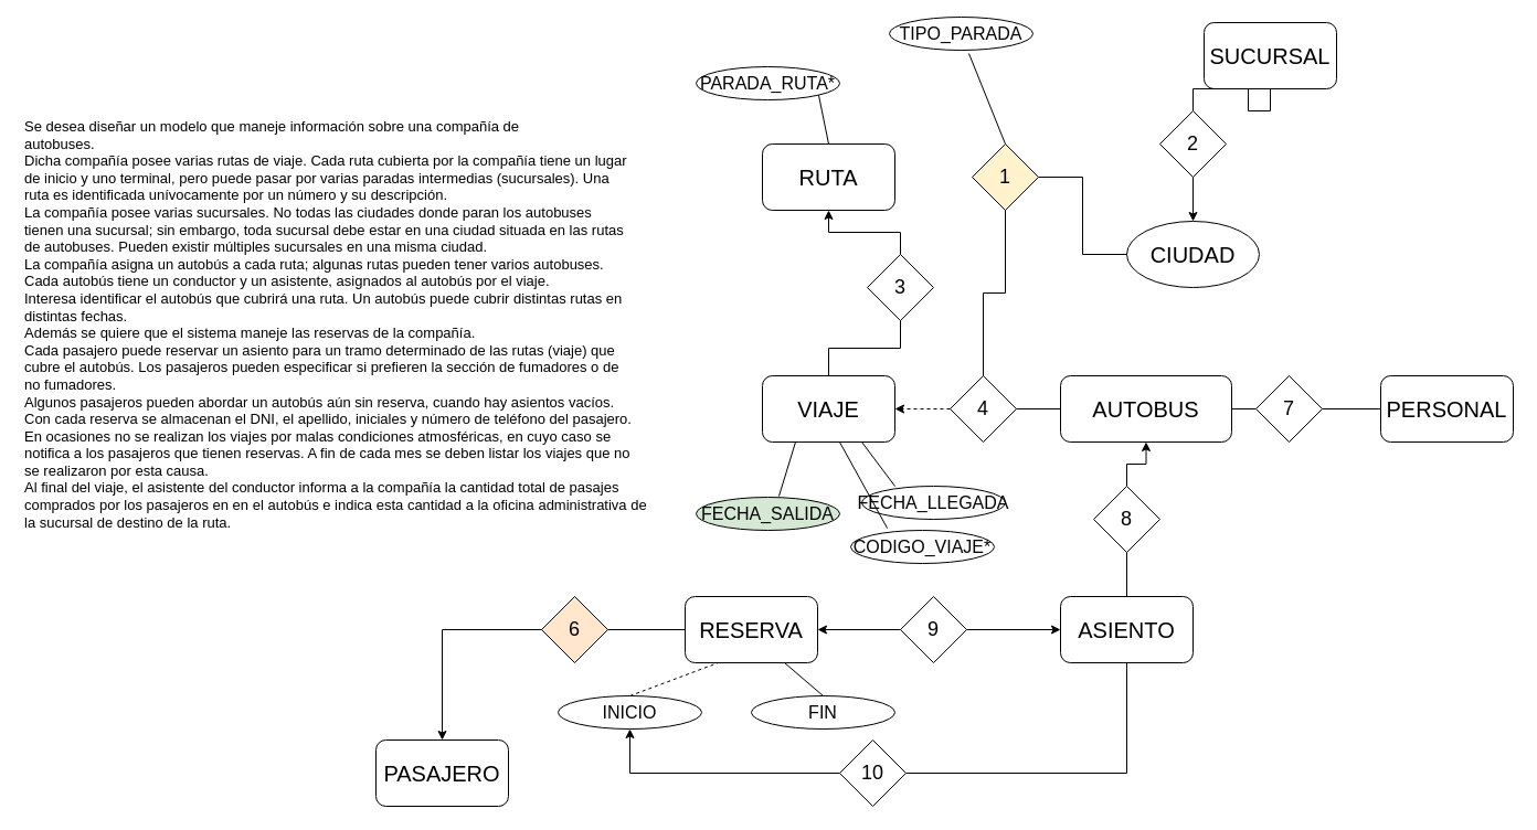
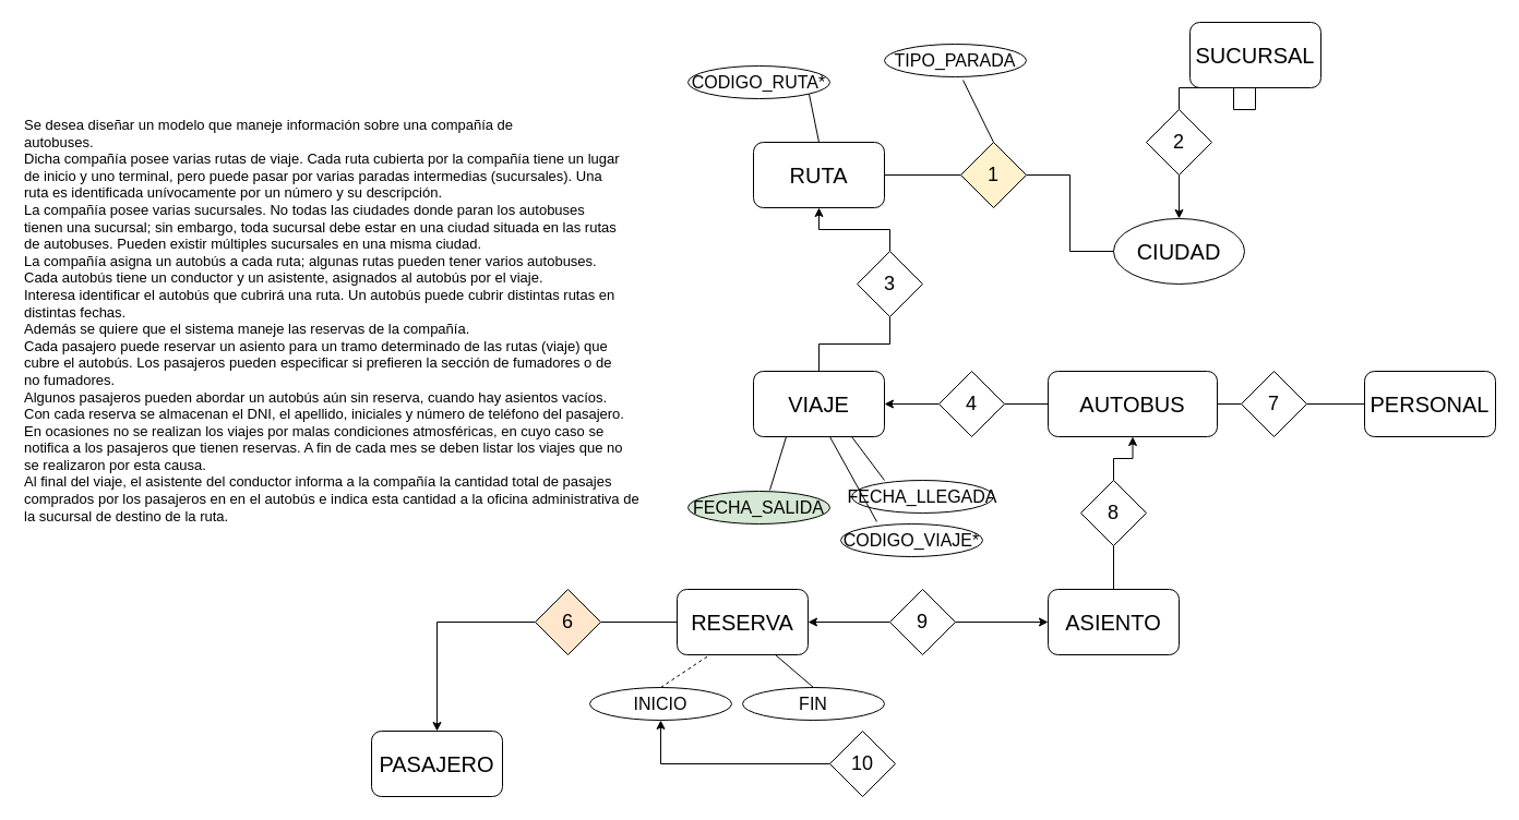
  <mxCell id="0" />
  <mxCell id="1" parent="0" />
  <mxCell id="2" value="Se desea diseñar un modelo que maneje información sobre una compañía de&lt;br&gt;autobuses.&lt;br&gt;Dicha compañía posee varias rutas de viaje. Cada ruta cubierta por la compañía tiene un lugar&lt;br&gt;de inicio y uno terminal, pero puede pasar por varias paradas intermedias (sucursales). Una&lt;br&gt;ruta es identificada unívocamente por un número y su descripción.&lt;br&gt;La compañía posee varias sucursales. No todas las ciudades donde paran los autobuses&lt;br&gt;tienen una sucursal; sin embargo, toda sucursal debe estar en una ciudad situada en las rutas&lt;br&gt;de autobuses. Pueden existir múltiples sucursales en una misma ciudad.&lt;br&gt;La compañía asigna un autobús a cada ruta; algunas rutas pueden tener varios autobuses.&lt;br&gt;Cada autobús tiene un conductor y un asistente, asignados al autobús por el viaje.&lt;br&gt;Interesa identificar el autobús que cubrirá una ruta. Un autobús puede cubrir distintas rutas en&lt;br&gt;distintas fechas.&lt;br&gt;Además se quiere que el sistema maneje las reservas de la compañía.&lt;br&gt;Cada pasajero puede reservar un asiento para un tramo determinado de las rutas (viaje) que&lt;br&gt;cubre el autobús. Los pasajeros pueden especificar si prefieren la sección de fumadores o de&lt;br&gt;no fumadores.&lt;br&gt;Algunos pasajeros pueden abordar un autobús aún sin reserva, cuando hay asientos vacíos.&lt;br&gt;Con cada reserva se almacenan el DNI, el apellido, iniciales y número de teléfono del pasajero.&lt;br&gt;En ocasiones no se realizan los viajes por malas condiciones atmosféricas, en cuyo caso se&lt;br&gt;notifica a los pasajeros que tienen reservas. A fin de cada mes se deben listar los viajes que no&lt;br&gt;se realizaron por esta causa.&lt;br&gt;Al final del viaje, el asistente del conductor informa a la compañía la cantidad total de pasajes&lt;br&gt;comprados por los pasajeros en en el autobús e indica esta cantidad a la oficina administrativa de&lt;br/&gt;la sucursal de destino de la ruta.&lt;div&gt;&lt;br/&gt;&lt;/div&gt;" style="text;whiteSpace=wrap;html=1;fontSize=13;" vertex="1" parent="1"><mxGeometry x="20" y="100" width="570" height="360" as="geometry" /></mxCell>
  <mxCell id="3" value="RUTA" style="rounded=1;whiteSpace=wrap;html=1;fontSize=20;" vertex="1" parent="1"><mxGeometry x="690" y="130" width="120" height="60" as="geometry" /></mxCell>
  <mxCell id="4" value="CIUDAD" style="ellipse;whiteSpace=wrap;html=1;fontSize=20;" vertex="1" parent="1"><mxGeometry x="1020" y="200" width="120" height="60" as="geometry" /></mxCell>
- <mxCell id="5" style="edgeStyle=orthogonalEdgeStyle;rounded=0;orthogonalLoop=1;jettySize=auto;html=1;endArrow=none;endFill=0;" edge="1" parent="1" source="7" target="21"><mxGeometry relative="1" as="geometry"><mxPoint x="820" y="150" as="targetPoint" /></mxGeometry></mxCell>
+ <mxCell id="5" style="edgeStyle=orthogonalEdgeStyle;rounded=0;orthogonalLoop=1;jettySize=auto;html=1;entryX=1;entryY=0.5;entryDx=0;entryDy=0;endArrow=none;endFill=0;" edge="1" parent="1" source="7" target="3"><mxGeometry relative="1" as="geometry"><mxPoint x="820" y="150" as="targetPoint" /></mxGeometry></mxCell>
  <mxCell id="6" style="edgeStyle=orthogonalEdgeStyle;rounded=0;orthogonalLoop=1;jettySize=auto;html=1;entryX=0;entryY=0.5;entryDx=0;entryDy=0;endArrow=none;endFill=0;" edge="1" parent="1" source="7" target="4"><mxGeometry relative="1" as="geometry" /></mxCell>
  <mxCell id="7" value="1" style="rhombus;whiteSpace=wrap;html=1;fontSize=18;fillColor=#fff2cc;" vertex="1" parent="1"><mxGeometry x="880" y="130" width="60" height="60" as="geometry" /></mxCell>
- <mxCell id="8" value="TIPO_PARADA" style="ellipse;whiteSpace=wrap;html=1;fontSize=16;" vertex="1" parent="1"><mxGeometry x="805" y="15" width="130" height="30" as="geometry" /></mxCell>
+ <mxCell id="8" value="TIPO_PARADA" style="ellipse;whiteSpace=wrap;html=1;fontSize=16;" vertex="1" parent="1"><mxGeometry x="810" y="40" width="130" height="30" as="geometry" /></mxCell>
  <mxCell id="9" value="" style="endArrow=none;html=1;rounded=0;entryX=0.5;entryY=0;entryDx=0;entryDy=0;exitX=0.554;exitY=1.1;exitDx=0;exitDy=0;exitPerimeter=0;" edge="1" parent="1" source="8" target="7"><mxGeometry width="50" height="50" relative="1" as="geometry"><mxPoint x="750" y="70" as="sourcePoint" /><mxPoint x="800" y="20" as="targetPoint" /></mxGeometry></mxCell>
  <mxCell id="10" value="SUCURSAL" style="rounded=1;whiteSpace=wrap;html=1;fontSize=20;" vertex="1" parent="1"><mxGeometry x="1090" y="20" width="120" height="60" as="geometry" /></mxCell>
  <mxCell id="11" style="edgeStyle=orthogonalEdgeStyle;rounded=0;orthogonalLoop=1;jettySize=auto;html=1;entryX=0.5;entryY=1;entryDx=0;entryDy=0;endArrow=none;endFill=0;" edge="1" parent="1" source="13" target="10"><mxGeometry relative="1" as="geometry" /></mxCell>
  <mxCell id="12" style="edgeStyle=orthogonalEdgeStyle;rounded=0;orthogonalLoop=1;jettySize=auto;html=1;entryX=0.5;entryY=0;entryDx=0;entryDy=0;" edge="1" parent="1" source="13" target="4"><mxGeometry relative="1" as="geometry" /></mxCell>
  <mxCell id="13" value="2" style="rhombus;whiteSpace=wrap;html=1;fontSize=18;" vertex="1" parent="1"><mxGeometry x="1050" y="100" width="60" height="60" as="geometry" /></mxCell>
  <mxCell id="14" value="VIAJE" style="rounded=1;whiteSpace=wrap;html=1;fontSize=20;" vertex="1" parent="1"><mxGeometry x="690" y="340" width="120" height="60" as="geometry" /></mxCell>
  <mxCell id="15" value="3" style="rhombus;whiteSpace=wrap;html=1;fontSize=18;" vertex="1" parent="1"><mxGeometry x="785" y="230" width="60" height="60" as="geometry" /></mxCell>
  <mxCell id="16" style="edgeStyle=orthogonalEdgeStyle;rounded=0;orthogonalLoop=1;jettySize=auto;html=1;entryX=0.5;entryY=1;entryDx=0;entryDy=0;entryPerimeter=0;" edge="1" parent="1" source="15" target="3"><mxGeometry relative="1" as="geometry" /></mxCell>
  <mxCell id="17" style="edgeStyle=orthogonalEdgeStyle;rounded=0;orthogonalLoop=1;jettySize=auto;html=1;entryX=0.5;entryY=0;entryDx=0;entryDy=0;endArrow=none;endFill=0;" edge="1" parent="1" source="15" target="14"><mxGeometry relative="1" as="geometry"><mxPoint x="752.13" y="320" as="targetPoint" /></mxGeometry></mxCell>
  <mxCell id="18" value="AUTOBUS" style="rounded=1;whiteSpace=wrap;html=1;fontSize=20;" vertex="1" parent="1"><mxGeometry x="960" y="340" width="155" height="60" as="geometry" /></mxCell>
- <mxCell id="19" style="edgeStyle=orthogonalEdgeStyle;rounded=0;orthogonalLoop=1;jettySize=auto;html=1;entryX=1;entryY=0.5;entryDx=0;entryDy=0;endArrow=classic;endFill=1;dashed=1;" edge="1" parent="1" source="21" target="14"><mxGeometry relative="1" as="geometry" /></mxCell>
+ <mxCell id="19" style="edgeStyle=orthogonalEdgeStyle;rounded=0;orthogonalLoop=1;jettySize=auto;html=1;entryX=1;entryY=0.5;entryDx=0;entryDy=0;endArrow=classic;endFill=1;" edge="1" parent="1" source="21" target="14"><mxGeometry relative="1" as="geometry" /></mxCell>
  <mxCell id="20" style="edgeStyle=orthogonalEdgeStyle;rounded=0;orthogonalLoop=1;jettySize=auto;html=1;entryX=0;entryY=0.5;entryDx=0;entryDy=0;endArrow=none;endFill=0;" edge="1" parent="1" source="21" target="18"><mxGeometry relative="1" as="geometry" /></mxCell>
  <mxCell id="21" value="4" style="rhombus;whiteSpace=wrap;html=1;fontSize=18;" vertex="1" parent="1"><mxGeometry x="860" y="340" width="60" height="60" as="geometry" /></mxCell>
  <mxCell id="22" value="PERSONAL" style="rounded=1;whiteSpace=wrap;html=1;fontSize=20;" vertex="1" parent="1"><mxGeometry x="1250" y="340" width="120" height="60" as="geometry" /></mxCell>
  <mxCell id="23" style="edgeStyle=orthogonalEdgeStyle;rounded=0;orthogonalLoop=1;jettySize=auto;html=1;entryX=1;entryY=0.5;entryDx=0;entryDy=0;endArrow=none;endFill=0;" edge="1" parent="1" source="25" target="18"><mxGeometry relative="1" as="geometry"><mxPoint x="1100" y="370" as="targetPoint" /></mxGeometry></mxCell>
  <mxCell id="24" style="edgeStyle=orthogonalEdgeStyle;rounded=0;orthogonalLoop=1;jettySize=auto;html=1;entryX=0;entryY=0.5;entryDx=0;entryDy=0;endArrow=none;endFill=0;" edge="1" parent="1" source="25" target="22"><mxGeometry relative="1" as="geometry" /></mxCell>
  <mxCell id="25" value="7" style="rhombus;whiteSpace=wrap;html=1;fontSize=18;" vertex="1" parent="1"><mxGeometry x="1137" y="340" width="60" height="60" as="geometry" /></mxCell>
  <mxCell id="26" value="FECHA_SALIDA" style="ellipse;whiteSpace=wrap;html=1;fontSize=16;fillColor=#d5e8d4;" vertex="1" parent="1"><mxGeometry x="630" y="450" width="130" height="30" as="geometry" /></mxCell>
  <mxCell id="27" value="FECHA_LLEGADA" style="ellipse;whiteSpace=wrap;html=1;fontSize=16;" vertex="1" parent="1"><mxGeometry x="780" y="440" width="130" height="30" as="geometry" /></mxCell>
  <mxCell id="28" value="" style="endArrow=none;html=1;rounded=0;exitX=0.25;exitY=1;exitDx=0;exitDy=0;entryX=0.577;entryY=-0.033;entryDx=0;entryDy=0;entryPerimeter=0;" edge="1" parent="1" source="14" target="26"><mxGeometry width="50" height="50" relative="1" as="geometry"><mxPoint x="650" y="280" as="sourcePoint" /><mxPoint x="700" y="230" as="targetPoint" /></mxGeometry></mxCell>
  <mxCell id="29" value="" style="endArrow=none;html=1;rounded=0;entryX=0.75;entryY=1;entryDx=0;entryDy=0;exitX=0.231;exitY=0;exitDx=0;exitDy=0;exitPerimeter=0;" edge="1" parent="1" source="27" target="14"><mxGeometry width="50" height="50" relative="1" as="geometry"><mxPoint x="660" y="290" as="sourcePoint" /><mxPoint x="710" y="240" as="targetPoint" /></mxGeometry></mxCell>
  <mxCell id="30" value="CODIGO_VIAJE*" style="ellipse;whiteSpace=wrap;html=1;fontSize=16;" vertex="1" parent="1"><mxGeometry x="770" y="480" width="130" height="30" as="geometry" /></mxCell>
  <mxCell id="31" value="" style="endArrow=none;html=1;rounded=0;entryX=0.583;entryY=1;entryDx=0;entryDy=0;exitX=0.254;exitY=-0.067;exitDx=0;exitDy=0;exitPerimeter=0;entryPerimeter=0;" edge="1" parent="1" source="30" target="14"><mxGeometry width="50" height="50" relative="1" as="geometry"><mxPoint x="820" y="450" as="sourcePoint" /><mxPoint x="790" y="410" as="targetPoint" /></mxGeometry></mxCell>
- <mxCell id="32" value="PARADA_RUTA*" style="ellipse;whiteSpace=wrap;html=1;fontSize=16;" vertex="1" parent="1"><mxGeometry x="630" y="60" width="130" height="30" as="geometry" /></mxCell>
+ <mxCell id="32" value="CODIGO_RUTA*" style="ellipse;whiteSpace=wrap;html=1;fontSize=16;" vertex="1" parent="1"><mxGeometry x="630" y="60" width="130" height="30" as="geometry" /></mxCell>
  <mxCell id="33" value="" style="endArrow=none;html=1;rounded=0;entryX=0.5;entryY=0;entryDx=0;entryDy=0;exitX=1;exitY=1;exitDx=0;exitDy=0;" edge="1" parent="1" source="32" target="3"><mxGeometry width="50" height="50" relative="1" as="geometry"><mxPoint x="892" y="83" as="sourcePoint" /><mxPoint x="930" y="130" as="targetPoint" /></mxGeometry></mxCell>
  <mxCell id="34" value="PASAJERO" style="rounded=1;whiteSpace=wrap;html=1;fontSize=20;" vertex="1" parent="1"><mxGeometry x="340" y="670" width="120" height="60" as="geometry" /></mxCell>
  <mxCell id="35" value="RESERVA" style="rounded=1;whiteSpace=wrap;html=1;fontSize=20;" vertex="1" parent="1"><mxGeometry x="620" y="540" width="120" height="60" as="geometry" /></mxCell>
  <mxCell id="36" style="edgeStyle=orthogonalEdgeStyle;rounded=0;orthogonalLoop=1;jettySize=auto;html=1;" edge="1" parent="1" source="38" target="34"><mxGeometry relative="1" as="geometry" /></mxCell>
  <mxCell id="37" style="edgeStyle=orthogonalEdgeStyle;rounded=0;orthogonalLoop=1;jettySize=auto;html=1;endArrow=none;endFill=0;" edge="1" parent="1" source="38" target="35"><mxGeometry relative="1" as="geometry" /></mxCell>
  <mxCell id="38" value="6" style="rhombus;whiteSpace=wrap;html=1;fontSize=18;fillColor=#ffe6cc;" vertex="1" parent="1"><mxGeometry x="490" y="540" width="60" height="60" as="geometry" /></mxCell>
  <mxCell id="39" value="ASIENTO" style="rounded=1;whiteSpace=wrap;html=1;fontSize=20;" vertex="1" parent="1"><mxGeometry x="960" y="540" width="120" height="60" as="geometry" /></mxCell>
  <mxCell id="40" style="edgeStyle=orthogonalEdgeStyle;rounded=0;orthogonalLoop=1;jettySize=auto;html=1;entryX=0.5;entryY=1;entryDx=0;entryDy=0;" edge="1" parent="1" source="42" target="18"><mxGeometry relative="1" as="geometry" /></mxCell>
  <mxCell id="41" style="edgeStyle=orthogonalEdgeStyle;rounded=0;orthogonalLoop=1;jettySize=auto;html=1;entryX=0.5;entryY=0;entryDx=0;entryDy=0;endArrow=none;endFill=0;" edge="1" parent="1" source="42" target="39"><mxGeometry relative="1" as="geometry" /></mxCell>
  <mxCell id="42" value="8" style="rhombus;whiteSpace=wrap;html=1;fontSize=18;" vertex="1" parent="1"><mxGeometry x="990" y="440" width="60" height="60" as="geometry" /></mxCell>
  <mxCell id="43" style="edgeStyle=orthogonalEdgeStyle;rounded=0;orthogonalLoop=1;jettySize=auto;html=1;" edge="1" parent="1" source="45" target="35"><mxGeometry relative="1" as="geometry" /></mxCell>
  <mxCell id="44" style="edgeStyle=orthogonalEdgeStyle;rounded=0;orthogonalLoop=1;jettySize=auto;html=1;entryX=0;entryY=0.5;entryDx=0;entryDy=0;" edge="1" parent="1" source="45" target="39"><mxGeometry relative="1" as="geometry" /></mxCell>
  <mxCell id="45" value="9" style="rhombus;whiteSpace=wrap;html=1;fontSize=18;" vertex="1" parent="1"><mxGeometry x="815" y="540" width="60" height="60" as="geometry" /></mxCell>
  <mxCell id="46" style="edgeStyle=orthogonalEdgeStyle;rounded=0;orthogonalLoop=1;jettySize=auto;html=1;" edge="1" parent="1" source="48" target="49"><mxGeometry relative="1" as="geometry" /></mxCell>
- <mxCell id="47" style="edgeStyle=orthogonalEdgeStyle;rounded=0;orthogonalLoop=1;jettySize=auto;html=1;entryX=0.5;entryY=1;entryDx=0;entryDy=0;endArrow=none;endFill=0;" edge="1" parent="1" source="48" target="39"><mxGeometry relative="1" as="geometry" /></mxCell>
  <mxCell id="48" value="10" style="rhombus;whiteSpace=wrap;html=1;fontSize=18;" vertex="1" parent="1"><mxGeometry x="760" y="670" width="60" height="60" as="geometry" /></mxCell>
- <mxCell id="49" value="INICIO" style="ellipse;whiteSpace=wrap;html=1;fontSize=16;" vertex="1" parent="1"><mxGeometry x="505" y="630" width="130" height="30" as="geometry" /></mxCell>
+ <mxCell id="49" value="INICIO" style="ellipse;whiteSpace=wrap;html=1;fontSize=16;" vertex="1" parent="1"><mxGeometry x="540" y="630" width="130" height="30" as="geometry" /></mxCell>
  <mxCell id="50" value="FIN" style="ellipse;whiteSpace=wrap;html=1;fontSize=16;" vertex="1" parent="1"><mxGeometry x="680" y="630" width="130" height="30" as="geometry" /></mxCell>
  <mxCell id="51" value="" style="endArrow=none;html=1;rounded=0;entryX=0.25;entryY=1;entryDx=0;entryDy=0;exitX=0.5;exitY=0;exitDx=0;exitDy=0;dashed=1;" edge="1" parent="1" source="49" target="35"><mxGeometry width="50" height="50" relative="1" as="geometry"><mxPoint x="530" y="640" as="sourcePoint" /><mxPoint x="580" y="590" as="targetPoint" /></mxGeometry></mxCell>
  <mxCell id="52" value="" style="endArrow=none;html=1;rounded=0;entryX=0.75;entryY=1;entryDx=0;entryDy=0;exitX=0.5;exitY=0;exitDx=0;exitDy=0;" edge="1" parent="1" source="50" target="35"><mxGeometry width="50" height="50" relative="1" as="geometry"><mxPoint x="690" y="460" as="sourcePoint" /><mxPoint x="740" y="410" as="targetPoint" /></mxGeometry></mxCell>
